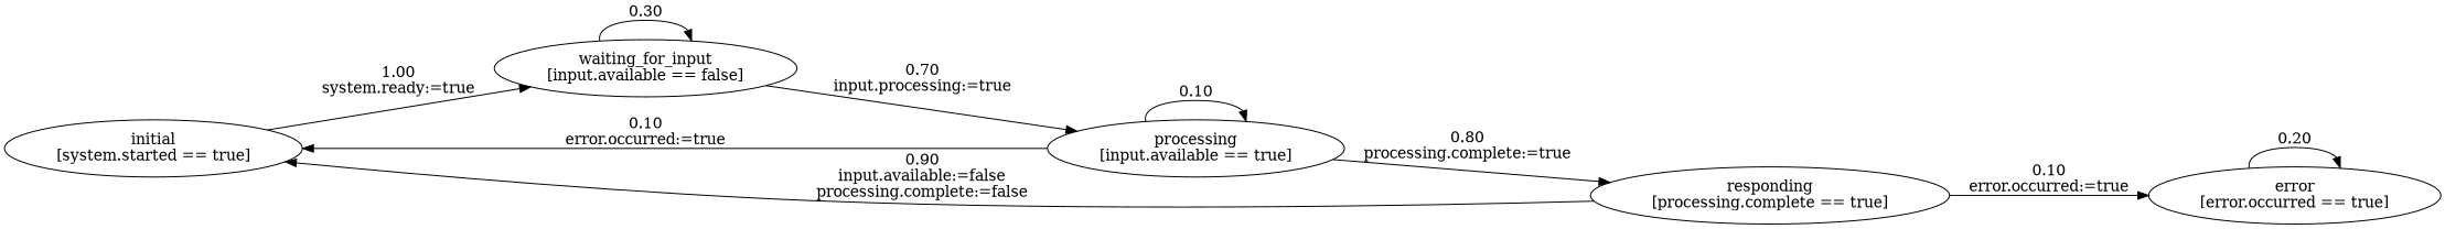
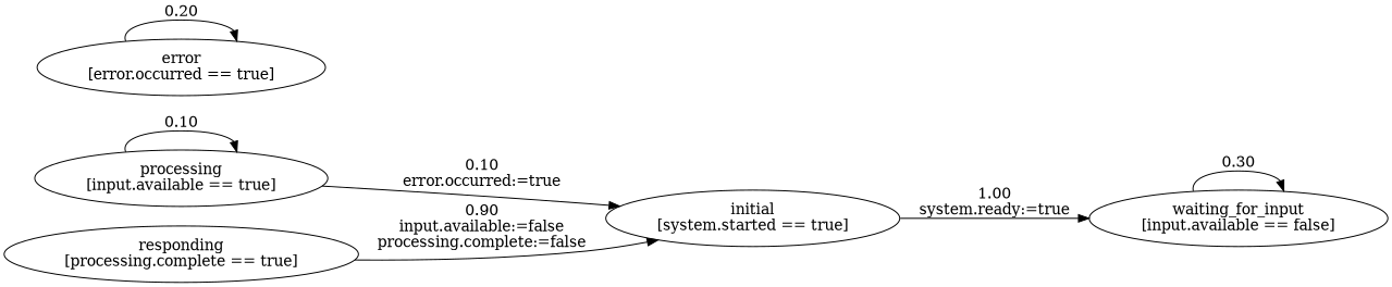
  digraph {
    rankdir=LR
    n1 [label="initial\n[system.started == true]"]
    n2 [label="waiting_for_input\n[input.available == false]"]
    n3 [label="processing\n[input.available == true]"]
    n4 [label="responding\n[processing.complete == true]"]
    n5 [label="error\n[error.occurred == true]"]
    n1 -> n2 [label="1.00\nsystem.ready:=true"]
    n2 -> n2 [label=0.30]
-   n2 -> n3 [label="0.70\ninput.processing:=true"]
    n3 -> n1 [label="0.10\nerror.occurred:=true"]
    n3 -> n3 [label=0.10]
-   n3 -> n4 [label="0.80\nprocessing.complete:=true"]
    n4 -> n1 [label="0.90\ninput.available:=false\nprocessing.complete:=false"]
-   n4 -> n5 [label="0.10\nerror.occurred:=true"]
    n5 -> n5 [label=0.20]
  }
